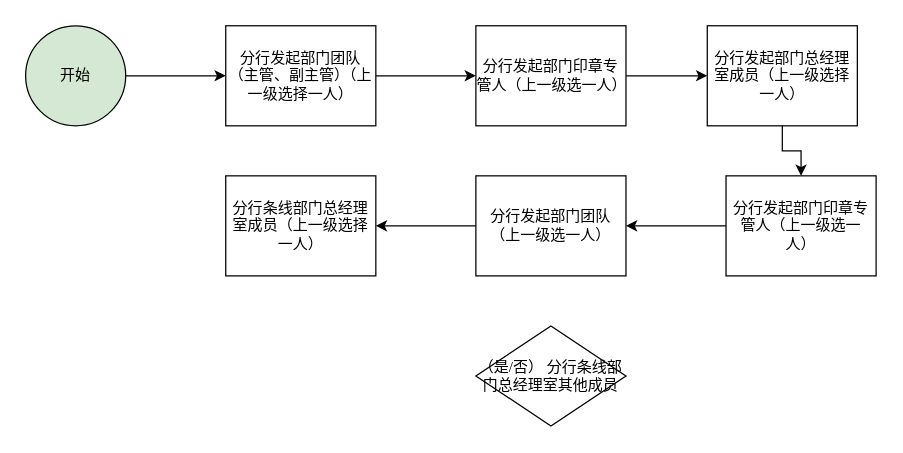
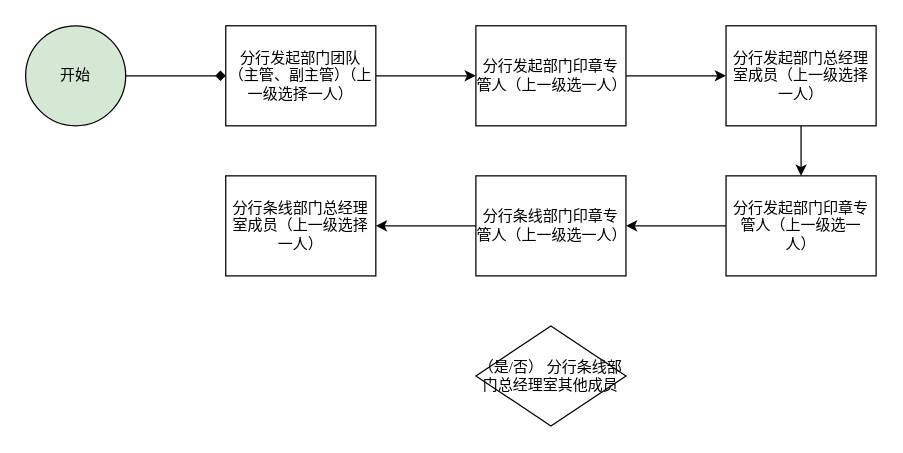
  <mxCell id="0" />
  <mxCell id="1" parent="0" />
- <mxCell id="2" style="edgeStyle=orthogonalEdgeStyle;rounded=0;orthogonalLoop=1;jettySize=auto;html=1;entryX=0;entryY=0.5;entryDx=0;entryDy=0;" edge="1" parent="1" source="3" target="5"><mxGeometry relative="1" as="geometry" /></mxCell>
+ <mxCell id="2" style="edgeStyle=orthogonalEdgeStyle;rounded=0;orthogonalLoop=1;jettySize=auto;html=1;entryX=0;entryY=0.5;entryDx=0;entryDy=0;endArrow=diamond;" edge="1" parent="1" source="3" target="5"><mxGeometry relative="1" as="geometry" /></mxCell>
  <mxCell id="3" value="开始" style="ellipse;whiteSpace=wrap;html=1;aspect=fixed;fillColor=#d5e8d4;" vertex="1" parent="1"><mxGeometry y="20" width="80" height="80" as="geometry" x="20" /></mxCell>
  <mxCell id="4" style="edgeStyle=orthogonalEdgeStyle;rounded=0;orthogonalLoop=1;jettySize=auto;html=1;entryX=0;entryY=0.5;entryDx=0;entryDy=0;" edge="1" parent="1" source="5" target="7"><mxGeometry relative="1" as="geometry" /></mxCell>
  <mxCell id="5" value="&lt;p class=&quot;MsoNormal&quot;&gt;分行发起部门团队（主管、副主管）（上一级选择一人）&lt;/p&gt;" style="rounded=0;whiteSpace=wrap;html=1;" vertex="1" parent="1"><mxGeometry x="180" y="20" width="120" height="80" as="geometry" /></mxCell>
  <mxCell id="6" style="edgeStyle=orthogonalEdgeStyle;rounded=0;orthogonalLoop=1;jettySize=auto;html=1;entryX=0;entryY=0.5;entryDx=0;entryDy=0;" edge="1" parent="1" source="7" target="13"><mxGeometry relative="1" as="geometry" /></mxCell>
  <mxCell id="7" value="&lt;p class=&quot;MsoNormal&quot;&gt;分行发起部门印章专管人（上一级选一人）&lt;/p&gt;" style="rounded=0;whiteSpace=wrap;html=1;" vertex="1" parent="1"><mxGeometry x="380" y="20" width="120" height="80" as="geometry" /></mxCell>
  <mxCell id="8" style="edgeStyle=orthogonalEdgeStyle;rounded=0;orthogonalLoop=1;jettySize=auto;html=1;entryX=1;entryY=0.5;entryDx=0;entryDy=0;" edge="1" parent="1" source="9" target="11"><mxGeometry relative="1" as="geometry" /></mxCell>
  <mxCell id="9" value="&lt;p class=&quot;MsoNormal&quot;&gt;分行发起部门印章专管人（上一级选一人）&lt;br&gt;&lt;/p&gt;" style="rounded=0;whiteSpace=wrap;html=1;" vertex="1" parent="1"><mxGeometry x="580" y="140" width="120" height="80" as="geometry" /></mxCell>
  <mxCell id="10" style="edgeStyle=orthogonalEdgeStyle;rounded=0;orthogonalLoop=1;jettySize=auto;html=1;entryX=1;entryY=0.5;entryDx=0;entryDy=0;" edge="1" parent="1" source="11" target="14"><mxGeometry relative="1" as="geometry" /></mxCell>
- <mxCell id="11" value="&lt;font style=&quot;border-color: var(--border-color);&quot; face=&quot;宋体&quot;&gt;分行发起部门团队（上一级选一人）&lt;/font&gt;" style="rounded=0;whiteSpace=wrap;html=1;" vertex="1" parent="1"><mxGeometry x="380" y="140" width="120" height="80" as="geometry" /></mxCell>
+ <mxCell id="11" value="&lt;font style=&quot;border-color: var(--border-color);&quot; face=&quot;宋体&quot;&gt;分行条线部门印章专管人（上一级选一人）&lt;/font&gt;" style="rounded=0;whiteSpace=wrap;html=1;" vertex="1" parent="1"><mxGeometry x="380" y="140" width="120" height="80" as="geometry" /></mxCell>
  <mxCell id="12" style="edgeStyle=orthogonalEdgeStyle;rounded=0;orthogonalLoop=1;jettySize=auto;html=1;entryX=0.5;entryY=0;entryDx=0;entryDy=0;" edge="1" parent="1" source="13" target="9"><mxGeometry relative="1" as="geometry" /></mxCell>
- <mxCell id="13" value="&lt;p class=&quot;MsoNormal&quot;&gt;&lt;font face=&quot;宋体&quot;&gt;分行发起部门总经理室成员（上一级选择一人）&lt;/font&gt;&lt;br&gt;&lt;/p&gt;" style="rounded=0;whiteSpace=wrap;html=1;" vertex="1" parent="1"><mxGeometry x="565" y="20" width="120" height="80" as="geometry" /></mxCell>
+ <mxCell id="13" value="&lt;p class=&quot;MsoNormal&quot;&gt;&lt;font face=&quot;宋体&quot;&gt;分行发起部门总经理室成员（上一级选择一人）&lt;/font&gt;&lt;br&gt;&lt;/p&gt;" style="rounded=0;whiteSpace=wrap;html=1;" vertex="1" parent="1"><mxGeometry x="580" y="20" width="120" height="80" as="geometry" /></mxCell>
  <mxCell id="14" value="&lt;p class=&quot;MsoNormal&quot;&gt;&lt;font face=&quot;宋体&quot;&gt;分行条线部门总经理室成员（上一级选择一人）&lt;/font&gt;&lt;br&gt;&lt;/p&gt;" style="rounded=0;whiteSpace=wrap;html=1;" vertex="1" parent="1"><mxGeometry x="180" y="140" width="120" height="80" as="geometry" /></mxCell>
  <mxCell id="15" value="&lt;p class=&quot;MsoNormal&quot;&gt;&lt;font face=&quot;宋体&quot;&gt;（是&lt;/font&gt;&lt;font face=&quot;宋体&quot;&gt;/否） 分行条线部门总经理室其他成员&lt;/font&gt;&lt;/p&gt;" style="rhombus;whiteSpace=wrap;html=1;" vertex="1" parent="1"><mxGeometry x="380" y="260" width="120" height="80" as="geometry" /></mxCell>
